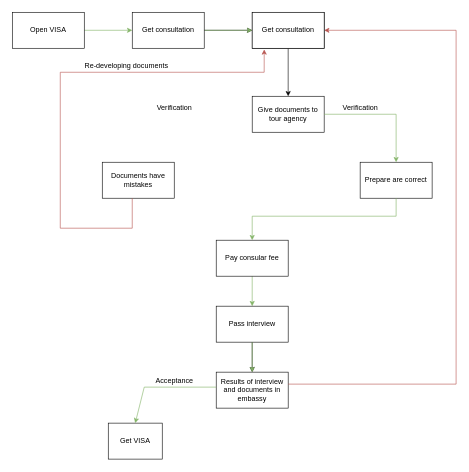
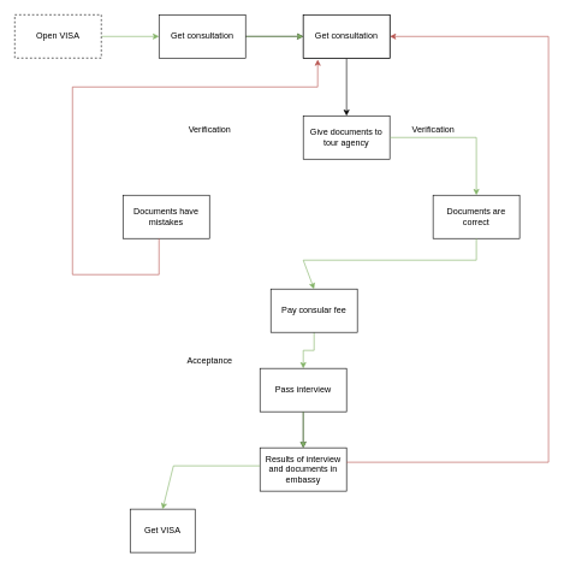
  <mxCell id="0" />
  <mxCell id="1" parent="0" />
  <mxCell id="2" value="Documents have mistakes" style="rounded=0;whiteSpace=wrap;html=1;" vertex="1" parent="1"><mxGeometry x="170" y="270" width="120" height="60" as="geometry" /></mxCell>
- <mxCell id="3" value="Prepare are correct" style="rounded=0;whiteSpace=wrap;html=1;" vertex="1" parent="1"><mxGeometry x="600" y="270" width="120" height="60" as="geometry" /></mxCell>
+ <mxCell id="3" value="Documents are correct" style="rounded=0;whiteSpace=wrap;html=1;" vertex="1" parent="1"><mxGeometry x="600" y="270" width="120" height="60" as="geometry" /></mxCell>
  <mxCell id="4" value="Get VISA" style="rounded=0;whiteSpace=wrap;html=1;" vertex="1" parent="1"><mxGeometry x="180" y="705" width="90" height="60" as="geometry" /></mxCell>
  <mxCell id="5" value="" style="edgeStyle=orthogonalEdgeStyle;rounded=0;orthogonalLoop=1;jettySize=auto;html=1;fillColor=#d5e8d4;strokeColor=#82b366;" edge="1" parent="1" source="6" target="22"><mxGeometry relative="1" as="geometry" /></mxCell>
- <mxCell id="6" value="Pay consular fee" style="rounded=0;whiteSpace=wrap;html=1;" vertex="1" parent="1"><mxGeometry x="360" y="400" width="120" height="60" as="geometry" /></mxCell>
+ <mxCell id="6" value="Pay consular fee" style="rounded=0;whiteSpace=wrap;html=1;" vertex="1" parent="1"><mxGeometry x="375" y="400" width="120" height="60" as="geometry" /></mxCell>
  <mxCell id="7" value="" style="edgeStyle=orthogonalEdgeStyle;rounded=0;orthogonalLoop=1;jettySize=auto;html=1;fillColor=#d5e8d4;strokeColor=#82b366;" edge="1" parent="1" source="8" target="11"><mxGeometry relative="1" as="geometry" /></mxCell>
- <mxCell id="8" value="Open VISA" style="rounded=0;whiteSpace=wrap;html=1;" vertex="1" parent="1"><mxGeometry x="20" y="20" width="120" height="60" as="geometry" /></mxCell>
+ <mxCell id="8" value="Open VISA" style="rounded=0;whiteSpace=wrap;html=1;dashed=1;" vertex="1" parent="1"><mxGeometry x="20" y="20" width="120" height="60" as="geometry" /></mxCell>
  <mxCell id="9" value="" style="edgeStyle=orthogonalEdgeStyle;rounded=0;orthogonalLoop=1;jettySize=auto;html=1;" edge="1" parent="1" source="11" target="13"><mxGeometry relative="1" as="geometry" /></mxCell>
  <mxCell id="10" value="" style="edgeStyle=orthogonalEdgeStyle;rounded=0;orthogonalLoop=1;jettySize=auto;html=1;fillColor=#d5e8d4;strokeColor=#82b366;" edge="1" parent="1" source="11" target="28"><mxGeometry relative="1" as="geometry" /></mxCell>
  <mxCell id="11" value="Get consultation" style="whiteSpace=wrap;html=1;rounded=0;" vertex="1" parent="1"><mxGeometry x="220" y="20" width="120" height="60" as="geometry" /></mxCell>
  <mxCell id="12" value="" style="edgeStyle=orthogonalEdgeStyle;rounded=0;orthogonalLoop=1;jettySize=auto;html=1;" edge="1" parent="1" source="13" target="14"><mxGeometry relative="1" as="geometry" /></mxCell>
  <mxCell id="13" value="Prepare documents" style="whiteSpace=wrap;html=1;rounded=0;" vertex="1" parent="1"><mxGeometry x="420" y="20" width="120" height="60" as="geometry" /></mxCell>
  <mxCell id="14" value="Give documents to tour agency" style="whiteSpace=wrap;html=1;rounded=0;" vertex="1" parent="1"><mxGeometry x="420" y="160" width="120" height="60" as="geometry" /></mxCell>
  <mxCell id="15" value="" style="endArrow=classic;html=1;rounded=0;entryX=0.5;entryY=0;entryDx=0;entryDy=0;fillColor=#d5e8d4;strokeColor=#82b366;" edge="1" parent="1" target="3"><mxGeometry width="50" height="50" relative="1" as="geometry"><mxPoint x="540" y="190" as="sourcePoint" /><mxPoint x="590" y="140" as="targetPoint" /><Array as="points"><mxPoint x="660" y="190" /></Array></mxGeometry></mxCell>
  <mxCell id="16" value="Verification" style="text;html=1;align=center;verticalAlign=middle;resizable=0;points=[];autosize=1;strokeColor=none;fillColor=none;" vertex="1" parent="1"><mxGeometry x="250" y="165" width="80" height="30" as="geometry" /></mxCell>
  <mxCell id="17" value="Verification" style="text;html=1;align=center;verticalAlign=middle;resizable=0;points=[];autosize=1;strokeColor=none;fillColor=none;" vertex="1" parent="1"><mxGeometry x="560" y="165" width="80" height="30" as="geometry" /></mxCell>
  <mxCell id="18" value="" style="endArrow=classic;html=1;rounded=0;entryX=0.167;entryY=1.033;entryDx=0;entryDy=0;entryPerimeter=0;fillColor=#f8cecc;strokeColor=#b85450;" edge="1" parent="1" target="13"><mxGeometry width="50" height="50" relative="1" as="geometry"><mxPoint x="220" y="330" as="sourcePoint" /><mxPoint x="270" y="280" as="targetPoint" /><Array as="points"><mxPoint x="220" y="380" /><mxPoint x="100" y="380" /><mxPoint x="100" y="120" /><mxPoint x="440" y="120" /></Array></mxGeometry></mxCell>
- <mxCell id="19" value="Re-developing documents" style="text;html=1;align=center;verticalAlign=middle;resizable=0;points=[];autosize=1;strokeColor=none;fillColor=none;" vertex="1" parent="1"><mxGeometry x="130" y="95" width="160" height="30" as="geometry" /></mxCell>
  <mxCell id="20" value="" style="endArrow=classic;html=1;rounded=0;entryX=0.5;entryY=0;entryDx=0;entryDy=0;fillColor=#d5e8d4;strokeColor=#82b366;" edge="1" parent="1" target="6"><mxGeometry width="50" height="50" relative="1" as="geometry"><mxPoint x="660" y="330" as="sourcePoint" /><mxPoint x="710" y="280" as="targetPoint" /><Array as="points"><mxPoint x="660" y="360" /><mxPoint x="420" y="360" /></Array></mxGeometry></mxCell>
  <mxCell id="21" value="" style="edgeStyle=orthogonalEdgeStyle;rounded=0;orthogonalLoop=1;jettySize=auto;html=1;" edge="1" parent="1" source="22" target="23"><mxGeometry relative="1" as="geometry" /></mxCell>
  <mxCell id="22" value="Pass interview" style="whiteSpace=wrap;html=1;rounded=0;" vertex="1" parent="1"><mxGeometry x="360" y="510" width="120" height="60" as="geometry" /></mxCell>
  <mxCell id="23" value="Results of interview and documents in embassy" style="rounded=0;whiteSpace=wrap;html=1;" vertex="1" parent="1"><mxGeometry x="360" y="620" width="120" height="60" as="geometry" /></mxCell>
  <mxCell id="24" value="" style="endArrow=classic;html=1;rounded=0;entryX=0.5;entryY=0;entryDx=0;entryDy=0;fillColor=#d5e8d4;strokeColor=#82b366;" edge="1" parent="1" target="4"><mxGeometry width="50" height="50" relative="1" as="geometry"><mxPoint x="360" y="645" as="sourcePoint" /><mxPoint x="410" y="595" as="targetPoint" /><Array as="points"><mxPoint x="240" y="645" /></Array></mxGeometry></mxCell>
  <mxCell id="25" value="" style="endArrow=classic;html=1;rounded=0;fillColor=#d5e8d4;strokeColor=#82b366;" edge="1" parent="1"><mxGeometry width="50" height="50" relative="1" as="geometry"><mxPoint x="420" y="570" as="sourcePoint" /><mxPoint x="420" y="620" as="targetPoint" /><Array as="points" /></mxGeometry></mxCell>
- <mxCell id="26" value="Acceptance" style="text;html=1;align=center;verticalAlign=middle;resizable=0;points=[];autosize=1;strokeColor=none;fillColor=none;" vertex="1" parent="1"><mxGeometry x="245" y="620" width="90" height="30" as="geometry" /></mxCell>
+ <mxCell id="26" value="Acceptance" style="text;html=1;align=center;verticalAlign=middle;resizable=0;points=[];autosize=1;strokeColor=none;fillColor=none;" vertex="1" parent="1"><mxGeometry x="245" y="485" width="90" height="30" as="geometry" /></mxCell>
  <mxCell id="27" value="" style="endArrow=classic;html=1;rounded=0;entryX=1;entryY=0.5;entryDx=0;entryDy=0;fillColor=#f8cecc;strokeColor=#b85450;" edge="1" parent="1" target="13"><mxGeometry width="50" height="50" relative="1" as="geometry"><mxPoint x="480" y="640" as="sourcePoint" /><mxPoint x="520" y="680" as="targetPoint" /><Array as="points"><mxPoint x="760" y="640" /><mxPoint x="760" y="50" /></Array></mxGeometry></mxCell>
  <mxCell id="28" value="Get consultation" style="whiteSpace=wrap;html=1;rounded=0;" vertex="1" parent="1"><mxGeometry x="420" y="20" width="120" height="60" as="geometry" /></mxCell>
